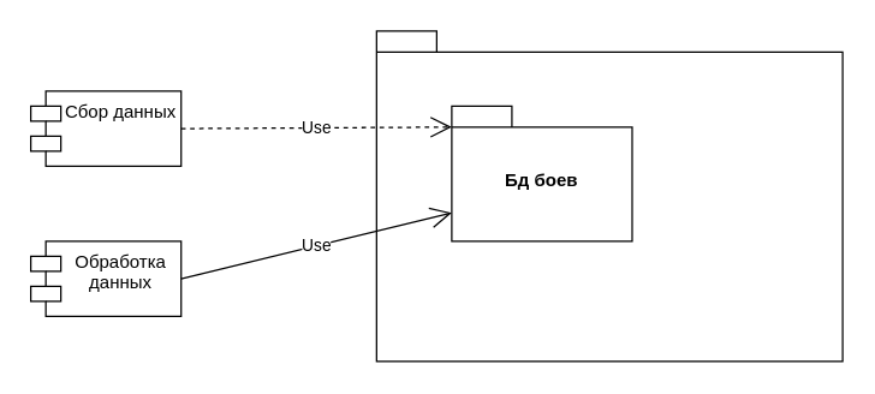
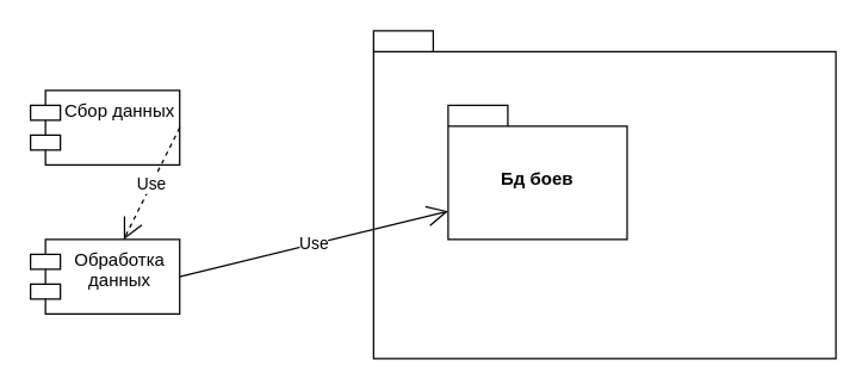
  <mxCell id="0" />
  <mxCell id="1" parent="0" />
  <mxCell id="2" value="Сбор данных" style="shape=module;align=left;spacingLeft=20;align=center;verticalAlign=top;whiteSpace=wrap;html=1;" vertex="1" parent="1"><mxGeometry x="20" y="60" width="100" height="50" as="geometry" /></mxCell>
  <mxCell id="3" value="Обработка данных" style="shape=module;align=left;spacingLeft=20;align=center;verticalAlign=top;whiteSpace=wrap;html=1;" vertex="1" parent="1"><mxGeometry x="20" y="160" width="100" height="50" as="geometry" /></mxCell>
  <mxCell id="4" value="" style="shape=folder;fontStyle=1;spacingTop=10;tabWidth=40;tabHeight=14;tabPosition=left;html=1;whiteSpace=wrap;" vertex="1" parent="1"><mxGeometry x="250" y="20" width="310" height="220" as="geometry" /></mxCell>
  <mxCell id="5" value="Бд боев" style="shape=folder;fontStyle=1;spacingTop=10;tabWidth=40;tabHeight=14;tabPosition=left;html=1;whiteSpace=wrap;" vertex="1" parent="1"><mxGeometry x="300" y="70" width="120" height="90" as="geometry" /></mxCell>
- <mxCell id="6" value="Use" style="endArrow=open;endSize=12;dashed=1;html=1;rounded=0;exitX=1;exitY=0.5;exitDx=0;exitDy=0;entryX=0;entryY=0;entryDx=0;entryDy=14;entryPerimeter=0;" edge="1" parent="1" source="2" target="5"><mxGeometry width="160" relative="1" as="geometry"><mxPoint x="140" y="90" as="sourcePoint" /><mxPoint x="300" y="90" as="targetPoint" /></mxGeometry></mxCell>
+ <mxCell id="6" value="Use" style="endArrow=open;endSize=12;dashed=1;html=1;rounded=0;exitX=1;exitY=0.5;exitDx=0;exitDy=0;" edge="1" parent="1" source="2" target="3"><mxGeometry width="160" relative="1" as="geometry"><mxPoint x="140" y="90" as="sourcePoint" /><mxPoint x="300" y="90" as="targetPoint" /></mxGeometry></mxCell>
  <mxCell id="7" value="Use" style="endArrow=open;endSize=12;dashed=0;html=1;rounded=0;exitX=1;exitY=0.5;exitDx=0;exitDy=0;entryX=0;entryY=0;entryDx=0;entryDy=71;entryPerimeter=0;" edge="1" parent="1" source="3" target="5"><mxGeometry width="160" relative="1" as="geometry"><mxPoint x="160" y="330" as="sourcePoint" /><mxPoint x="320" y="330" as="targetPoint" /></mxGeometry></mxCell>
